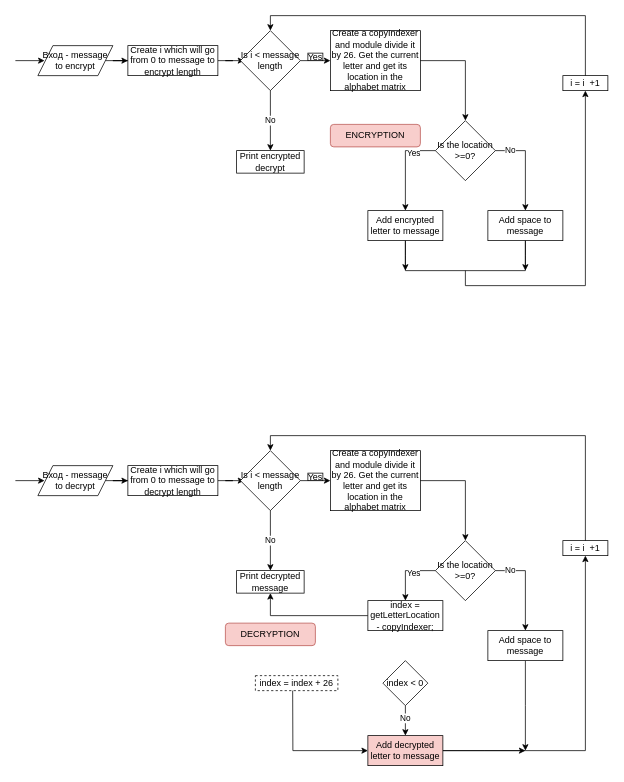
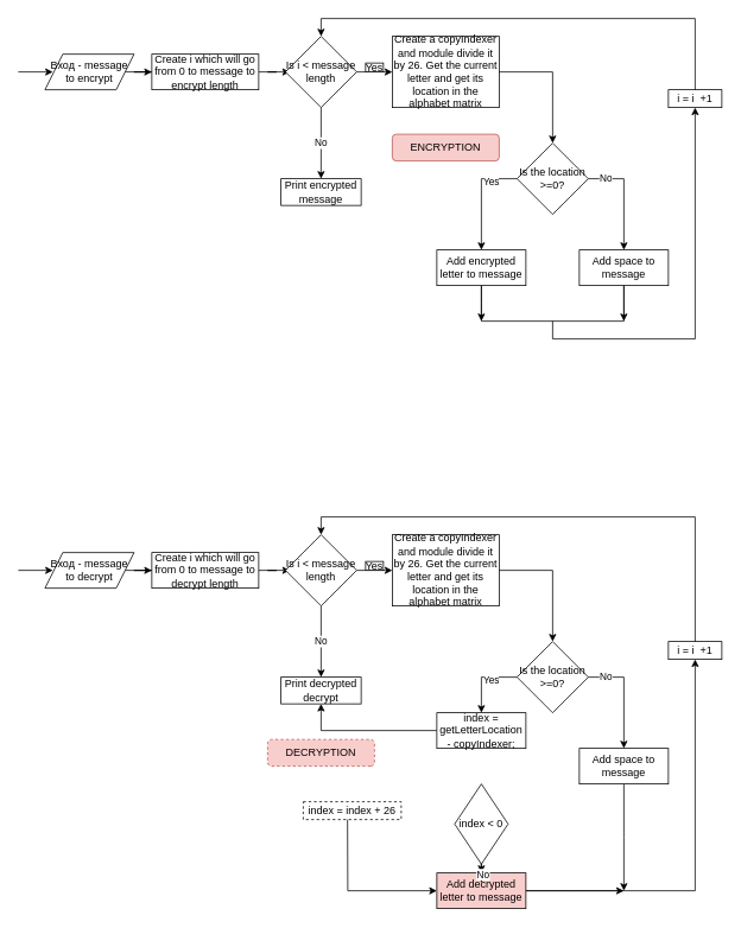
  <mxCell id="0" />
  <mxCell id="1" parent="0" />
  <mxCell id="2" value="" style="endArrow=classic;html=1;rounded=0;" edge="1" parent="1"><mxGeometry width="50" height="50" relative="1" as="geometry"><mxPoint x="20" y="80" as="sourcePoint" /><mxPoint x="58.857" y="80" as="targetPoint" /></mxGeometry></mxCell>
  <mxCell id="3" style="edgeStyle=orthogonalEdgeStyle;rounded=0;orthogonalLoop=1;jettySize=auto;html=1;entryX=0;entryY=0.5;entryDx=0;entryDy=0;" edge="1" parent="1" source="4" target="6"><mxGeometry relative="1" as="geometry" /></mxCell>
  <mxCell id="4" value="Вход - message to encrypt" style="shape=parallelogram;perimeter=parallelogramPerimeter;whiteSpace=wrap;html=1;fixedSize=1;" vertex="1" parent="1"><mxGeometry x="50" y="60" width="100" height="40" as="geometry" /></mxCell>
  <mxCell id="5" style="edgeStyle=orthogonalEdgeStyle;rounded=0;orthogonalLoop=1;jettySize=auto;html=1;entryX=0.063;entryY=0.5;entryDx=0;entryDy=0;entryPerimeter=0;" edge="1" parent="1" source="6" target="26"><mxGeometry relative="1" as="geometry" /></mxCell>
  <mxCell id="6" value="Create i which will go from 0 to message to encrypt length" style="rounded=0;whiteSpace=wrap;html=1;" vertex="1" parent="1"><mxGeometry x="170" y="60" width="120" height="40" as="geometry" /></mxCell>
  <mxCell id="7" value="Create a copyIndexer and module divide it by 26. Get the current letter and get its location in the alphabet matrix" style="rounded=0;whiteSpace=wrap;html=1;" vertex="1" parent="1"><mxGeometry x="440" y="40" width="120" height="80" as="geometry" /></mxCell>
  <mxCell id="8" value="" style="endArrow=none;html=1;rounded=0;exitX=1;exitY=0.5;exitDx=0;exitDy=0;" edge="1" parent="1" source="7"><mxGeometry width="50" height="50" relative="1" as="geometry"><mxPoint x="410" y="130" as="sourcePoint" /><mxPoint x="620" y="80" as="targetPoint" /></mxGeometry></mxCell>
  <mxCell id="9" value="" style="endArrow=classic;html=1;rounded=0;" edge="1" parent="1"><mxGeometry width="50" height="50" relative="1" as="geometry"><mxPoint x="620" y="80" as="sourcePoint" /><mxPoint x="620" y="160" as="targetPoint" /></mxGeometry></mxCell>
  <mxCell id="10" value="Is the location &amp;gt;=0?" style="rhombus;whiteSpace=wrap;html=1;" vertex="1" parent="1"><mxGeometry x="580" y="160" width="80" height="80" as="geometry" /></mxCell>
  <mxCell id="11" value="" style="endArrow=none;html=1;rounded=0;entryX=0;entryY=0.5;entryDx=0;entryDy=0;" edge="1" parent="1" target="10"><mxGeometry width="50" height="50" relative="1" as="geometry"><mxPoint x="540" y="200" as="sourcePoint" /><mxPoint x="460" y="250" as="targetPoint" /></mxGeometry></mxCell>
  <mxCell id="12" value="Yes" style="edgeLabel;html=1;align=center;verticalAlign=middle;resizable=0;points=[];" vertex="1" connectable="0" parent="11"><mxGeometry x="-0.5" y="-3" relative="1" as="geometry"><mxPoint as="offset" /></mxGeometry></mxCell>
  <mxCell id="13" value="No" style="endArrow=none;html=1;rounded=0;exitX=1;exitY=0.5;exitDx=0;exitDy=0;" edge="1" parent="1" source="10"><mxGeometry width="50" height="50" relative="1" as="geometry"><mxPoint x="410" y="300" as="sourcePoint" /><mxPoint x="700" y="200" as="targetPoint" /></mxGeometry></mxCell>
  <mxCell id="14" value="" style="endArrow=classic;html=1;rounded=0;" edge="1" parent="1"><mxGeometry width="50" height="50" relative="1" as="geometry"><mxPoint x="540" y="200" as="sourcePoint" /><mxPoint x="540" y="280" as="targetPoint" /></mxGeometry></mxCell>
  <mxCell id="15" value="" style="endArrow=classic;html=1;rounded=0;" edge="1" parent="1"><mxGeometry width="50" height="50" relative="1" as="geometry"><mxPoint x="700" y="200" as="sourcePoint" /><mxPoint x="700" y="280" as="targetPoint" /></mxGeometry></mxCell>
  <mxCell id="16" style="edgeStyle=orthogonalEdgeStyle;rounded=0;orthogonalLoop=1;jettySize=auto;html=1;" edge="1" parent="1" source="17"><mxGeometry relative="1" as="geometry"><mxPoint x="540" y="360" as="targetPoint" /></mxGeometry></mxCell>
  <mxCell id="17" value="Add encrypted letter to message" style="rounded=0;whiteSpace=wrap;html=1;" vertex="1" parent="1"><mxGeometry x="490" y="280" width="100" height="40" as="geometry" /></mxCell>
  <mxCell id="18" style="edgeStyle=orthogonalEdgeStyle;rounded=0;orthogonalLoop=1;jettySize=auto;html=1;" edge="1" parent="1" source="19"><mxGeometry relative="1" as="geometry"><mxPoint x="700" y="360" as="targetPoint" /></mxGeometry></mxCell>
  <mxCell id="19" value="Add space to message" style="rounded=0;whiteSpace=wrap;html=1;" vertex="1" parent="1"><mxGeometry x="650" y="280" width="100" height="40" as="geometry" /></mxCell>
  <mxCell id="20" value="" style="endArrow=none;html=1;rounded=0;" edge="1" parent="1"><mxGeometry width="50" height="50" relative="1" as="geometry"><mxPoint x="540" y="360" as="sourcePoint" /><mxPoint x="540" y="320" as="targetPoint" /></mxGeometry></mxCell>
  <mxCell id="21" value="" style="endArrow=none;html=1;rounded=0;entryX=0.5;entryY=1;entryDx=0;entryDy=0;" edge="1" parent="1" target="19"><mxGeometry width="50" height="50" relative="1" as="geometry"><mxPoint x="700" y="360" as="sourcePoint" /><mxPoint x="460" y="240" as="targetPoint" /></mxGeometry></mxCell>
  <mxCell id="22" value="" style="endArrow=none;html=1;rounded=0;" edge="1" parent="1"><mxGeometry width="50" height="50" relative="1" as="geometry"><mxPoint x="540" y="360" as="sourcePoint" /><mxPoint x="700" y="360" as="targetPoint" /></mxGeometry></mxCell>
  <mxCell id="23" value="" style="endArrow=none;html=1;rounded=0;" edge="1" parent="1"><mxGeometry width="50" height="50" relative="1" as="geometry"><mxPoint x="620" y="380" as="sourcePoint" /><mxPoint x="620" y="360" as="targetPoint" /></mxGeometry></mxCell>
  <mxCell id="24" value="" style="endArrow=none;html=1;rounded=0;" edge="1" parent="1"><mxGeometry width="50" height="50" relative="1" as="geometry"><mxPoint x="780" y="380" as="sourcePoint" /><mxPoint x="620" y="380" as="targetPoint" /></mxGeometry></mxCell>
  <mxCell id="25" style="edgeStyle=orthogonalEdgeStyle;rounded=0;orthogonalLoop=1;jettySize=auto;html=1;" edge="1" parent="1" source="26" target="7"><mxGeometry relative="1" as="geometry" /></mxCell>
  <mxCell id="26" value="Is i &amp;lt; message length" style="rhombus;whiteSpace=wrap;html=1;" vertex="1" parent="1"><mxGeometry x="320" y="40" width="80" height="80" as="geometry" /></mxCell>
  <mxCell id="27" value="Yes" style="rounded=0;whiteSpace=wrap;html=1;" vertex="1" parent="1"><mxGeometry x="410" y="70" width="20" height="10" as="geometry" /></mxCell>
  <mxCell id="28" value="" style="endArrow=classic;html=1;rounded=0;entryX=0.5;entryY=0;entryDx=0;entryDy=0;" edge="1" parent="1" target="26"><mxGeometry width="50" height="50" relative="1" as="geometry"><mxPoint x="360" y="20" as="sourcePoint" /><mxPoint x="490" y="170" as="targetPoint" /></mxGeometry></mxCell>
  <mxCell id="29" value="" style="endArrow=none;html=1;rounded=0;" edge="1" parent="1"><mxGeometry width="50" height="50" relative="1" as="geometry"><mxPoint x="360" y="20" as="sourcePoint" /><mxPoint x="780" y="20" as="targetPoint" /></mxGeometry></mxCell>
  <mxCell id="30" value="No" style="endArrow=classic;html=1;rounded=0;exitX=0.5;exitY=1;exitDx=0;exitDy=0;" edge="1" parent="1" source="26"><mxGeometry width="50" height="50" relative="1" as="geometry"><mxPoint x="380" y="240" as="sourcePoint" /><mxPoint x="360" y="200" as="targetPoint" /></mxGeometry></mxCell>
- <mxCell id="31" value="Print encrypted decrypt" style="rounded=0;whiteSpace=wrap;html=1;" vertex="1" parent="1"><mxGeometry x="315" y="200" width="90" height="30" as="geometry" /></mxCell>
+ <mxCell id="31" value="Print encrypted message" style="rounded=0;whiteSpace=wrap;html=1;" vertex="1" parent="1"><mxGeometry x="315" y="200" width="90" height="30" as="geometry" /></mxCell>
  <mxCell id="32" value="i = i&amp;nbsp; +1" style="rounded=0;whiteSpace=wrap;html=1;" vertex="1" parent="1"><mxGeometry x="750" y="100" width="60" height="20" as="geometry" /></mxCell>
  <mxCell id="33" value="" style="endArrow=none;html=1;rounded=0;exitX=0.5;exitY=0;exitDx=0;exitDy=0;" edge="1" parent="1" source="32"><mxGeometry width="50" height="50" relative="1" as="geometry"><mxPoint x="490" y="120" as="sourcePoint" /><mxPoint x="780" y="20" as="targetPoint" /></mxGeometry></mxCell>
  <mxCell id="34" value="" style="endArrow=classic;html=1;rounded=0;entryX=0.5;entryY=1;entryDx=0;entryDy=0;" edge="1" parent="1" target="32"><mxGeometry width="50" height="50" relative="1" as="geometry"><mxPoint x="780" y="380" as="sourcePoint" /><mxPoint x="540" y="70" as="targetPoint" /></mxGeometry></mxCell>
- <mxCell id="35" value="ENCRYPTION" style="rounded=1;whiteSpace=wrap;html=1;fillColor=#f8cecc;strokeColor=#b85450;direction=west;" vertex="1" parent="1"><mxGeometry x="440" y="165" width="120" height="30" as="geometry" /></mxCell>
+ <mxCell id="35" value="ENCRYPTION" style="rounded=1;whiteSpace=wrap;html=1;fillColor=#f8cecc;strokeColor=#b85450;direction=west;" vertex="1" parent="1"><mxGeometry x="440" y="150" width="120" height="30" as="geometry" /></mxCell>
  <mxCell id="36" value="" style="endArrow=classic;html=1;rounded=0;" edge="1" parent="1"><mxGeometry width="50" height="50" relative="1" as="geometry"><mxPoint x="20" y="640" as="sourcePoint" /><mxPoint x="58.857" y="640" as="targetPoint" /></mxGeometry></mxCell>
  <mxCell id="37" style="edgeStyle=orthogonalEdgeStyle;rounded=0;orthogonalLoop=1;jettySize=auto;html=1;entryX=0;entryY=0.5;entryDx=0;entryDy=0;" edge="1" parent="1" source="38" target="40"><mxGeometry relative="1" as="geometry" /></mxCell>
  <mxCell id="38" value="Вход - message to decrypt" style="shape=parallelogram;perimeter=parallelogramPerimeter;whiteSpace=wrap;html=1;fixedSize=1;" vertex="1" parent="1"><mxGeometry x="50" y="620" width="100" height="40" as="geometry" /></mxCell>
  <mxCell id="39" style="edgeStyle=orthogonalEdgeStyle;rounded=0;orthogonalLoop=1;jettySize=auto;html=1;entryX=0.063;entryY=0.5;entryDx=0;entryDy=0;entryPerimeter=0;" edge="1" parent="1" source="40" target="42"><mxGeometry relative="1" as="geometry" /></mxCell>
  <mxCell id="40" value="Create i which will go from 0 to message to decrypt length" style="rounded=0;whiteSpace=wrap;html=1;" vertex="1" parent="1"><mxGeometry x="170" y="620" width="120" height="40" as="geometry" /></mxCell>
  <mxCell id="41" style="edgeStyle=orthogonalEdgeStyle;rounded=0;orthogonalLoop=1;jettySize=auto;html=1;entryX=0;entryY=0.5;entryDx=0;entryDy=0;fontColor=#FF4551;" edge="1" parent="1" source="42" target="47"><mxGeometry relative="1" as="geometry" /></mxCell>
  <mxCell id="42" value="Is i &amp;lt; message length" style="rhombus;whiteSpace=wrap;html=1;" vertex="1" parent="1"><mxGeometry x="320" y="600" width="80" height="80" as="geometry" /></mxCell>
  <mxCell id="43" value="Yes" style="rounded=0;whiteSpace=wrap;html=1;" vertex="1" parent="1"><mxGeometry x="410" y="630" width="20" height="10" as="geometry" /></mxCell>
  <mxCell id="44" value="" style="endArrow=classic;html=1;rounded=0;entryX=0.5;entryY=0;entryDx=0;entryDy=0;" edge="1" parent="1" target="42"><mxGeometry width="50" height="50" relative="1" as="geometry"><mxPoint x="360" y="580" as="sourcePoint" /><mxPoint x="490" y="730" as="targetPoint" /></mxGeometry></mxCell>
  <mxCell id="45" value="No" style="endArrow=classic;html=1;rounded=0;exitX=0.5;exitY=1;exitDx=0;exitDy=0;" edge="1" parent="1" source="42"><mxGeometry width="50" height="50" relative="1" as="geometry"><mxPoint x="380" y="800" as="sourcePoint" /><mxPoint x="360" y="760" as="targetPoint" /></mxGeometry></mxCell>
- <mxCell id="46" value="Print decrypted message" style="rounded=0;whiteSpace=wrap;html=1;" vertex="1" parent="1"><mxGeometry x="315" y="760" width="90" height="30" as="geometry" /></mxCell>
+ <mxCell id="46" value="Print decrypted decrypt" style="rounded=0;whiteSpace=wrap;html=1;" vertex="1" parent="1"><mxGeometry x="315" y="760" width="90" height="30" as="geometry" /></mxCell>
  <mxCell id="47" value="Create a copyIndexer and module divide it by 26. Get the current letter and get its location in the alphabet matrix" style="rounded=0;whiteSpace=wrap;html=1;" vertex="1" parent="1"><mxGeometry x="440" y="600" width="120" height="80" as="geometry" /></mxCell>
  <mxCell id="48" value="" style="endArrow=none;html=1;rounded=0;exitX=1;exitY=0.5;exitDx=0;exitDy=0;" edge="1" parent="1"><mxGeometry width="50" height="50" relative="1" as="geometry"><mxPoint x="560" y="640" as="sourcePoint" /><mxPoint x="620" y="640" as="targetPoint" /></mxGeometry></mxCell>
  <mxCell id="49" value="" style="endArrow=classic;html=1;rounded=0;" edge="1" parent="1"><mxGeometry width="50" height="50" relative="1" as="geometry"><mxPoint x="620" y="640" as="sourcePoint" /><mxPoint x="620" y="720" as="targetPoint" /></mxGeometry></mxCell>
  <mxCell id="50" value="Is the location &amp;gt;=0?" style="rhombus;whiteSpace=wrap;html=1;" vertex="1" parent="1"><mxGeometry x="580" y="720" width="80" height="80" as="geometry" /></mxCell>
  <mxCell id="51" value="" style="endArrow=none;html=1;rounded=0;entryX=0;entryY=0.5;entryDx=0;entryDy=0;" edge="1" parent="1" target="50"><mxGeometry width="50" height="50" relative="1" as="geometry"><mxPoint x="540" y="760" as="sourcePoint" /><mxPoint x="460" y="810" as="targetPoint" /></mxGeometry></mxCell>
  <mxCell id="52" value="Yes" style="edgeLabel;html=1;align=center;verticalAlign=middle;resizable=0;points=[];" vertex="1" connectable="0" parent="51"><mxGeometry x="-0.5" y="-3" relative="1" as="geometry"><mxPoint as="offset" /></mxGeometry></mxCell>
  <mxCell id="53" value="No" style="endArrow=none;html=1;rounded=0;exitX=1;exitY=0.5;exitDx=0;exitDy=0;" edge="1" parent="1" source="50"><mxGeometry width="50" height="50" relative="1" as="geometry"><mxPoint x="410" y="860" as="sourcePoint" /><mxPoint x="700" y="760" as="targetPoint" /></mxGeometry></mxCell>
  <mxCell id="54" value="" style="endArrow=classic;html=1;rounded=0;" edge="1" parent="1"><mxGeometry width="50" height="50" relative="1" as="geometry"><mxPoint x="540" y="760" as="sourcePoint" /><mxPoint x="540" y="800" as="targetPoint" /></mxGeometry></mxCell>
  <mxCell id="55" value="" style="endArrow=classic;html=1;rounded=0;" edge="1" parent="1"><mxGeometry width="50" height="50" relative="1" as="geometry"><mxPoint x="700" y="760" as="sourcePoint" /><mxPoint x="700" y="840" as="targetPoint" /></mxGeometry></mxCell>
  <mxCell id="56" style="edgeStyle=orthogonalEdgeStyle;rounded=0;orthogonalLoop=1;jettySize=auto;html=1;fontColor=#000000;" edge="1" parent="1" source="57"><mxGeometry relative="1" as="geometry"><mxPoint x="700" y="1000" as="targetPoint" /></mxGeometry></mxCell>
  <mxCell id="57" value="Add decrypted letter to message" style="rounded=0;whiteSpace=wrap;html=1;fillColor=#f8cecc;" vertex="1" parent="1"><mxGeometry x="490" y="980" width="100" height="40" as="geometry" /></mxCell>
  <mxCell id="58" style="edgeStyle=orthogonalEdgeStyle;rounded=0;orthogonalLoop=1;jettySize=auto;html=1;fontColor=#000000;" edge="1" parent="1" source="59"><mxGeometry relative="1" as="geometry"><mxPoint x="700" y="1000" as="targetPoint" /></mxGeometry></mxCell>
  <mxCell id="59" value="Add space to message" style="rounded=0;whiteSpace=wrap;html=1;" vertex="1" parent="1"><mxGeometry x="650" y="840" width="100" height="40" as="geometry" /></mxCell>
  <mxCell id="60" style="edgeStyle=orthogonalEdgeStyle;rounded=0;orthogonalLoop=1;jettySize=auto;html=1;fontColor=#000000;" edge="1" parent="1" source="61" target="46"><mxGeometry relative="1" as="geometry" /></mxCell>
  <mxCell id="61" value="&lt;font color=&quot;#000000&quot;&gt;index = getLetterLocation - copyIndexer;&lt;/font&gt;" style="rounded=0;whiteSpace=wrap;html=1;fontColor=#FF4551;" vertex="1" parent="1"><mxGeometry x="490" y="800" width="100" height="40" as="geometry" /></mxCell>
  <mxCell id="62" style="edgeStyle=orthogonalEdgeStyle;rounded=0;orthogonalLoop=1;jettySize=auto;html=1;fontColor=#000000;" edge="1" parent="1" source="64" target="57"><mxGeometry relative="1" as="geometry" /></mxCell>
  <mxCell id="63" value="No" style="edgeLabel;html=1;align=center;verticalAlign=middle;resizable=0;points=[];fontColor=#000000;" vertex="1" connectable="0" parent="62"><mxGeometry x="-0.183" y="-1" relative="1" as="geometry"><mxPoint as="offset" /></mxGeometry></mxCell>
- <mxCell id="64" value="index &amp;lt; 0" style="rhombus;whiteSpace=wrap;html=1;fontColor=#000000;" vertex="1" parent="1"><mxGeometry x="510" y="880" width="60" height="60" as="geometry" /></mxCell>
+ <mxCell id="64" value="index &amp;lt; 0" style="rhombus;whiteSpace=wrap;html=1;fontColor=#000000;" vertex="1" parent="1"><mxGeometry x="510" y="880" width="60" height="90" as="geometry" /></mxCell>
  <mxCell id="65" value="index = index + 26" style="rounded=0;whiteSpace=wrap;html=1;fontColor=#000000;dashed=1;" vertex="1" parent="1"><mxGeometry x="340" y="900" width="110" height="20" as="geometry" /></mxCell>
  <mxCell id="66" value="" style="endArrow=none;html=1;rounded=0;fontColor=#000000;entryX=0.452;entryY=0.999;entryDx=0;entryDy=0;entryPerimeter=0;" edge="1" parent="1" target="65"><mxGeometry width="50" height="50" relative="1" as="geometry"><mxPoint x="390" y="1000" as="sourcePoint" /><mxPoint x="480" y="940" as="targetPoint" /></mxGeometry></mxCell>
  <mxCell id="67" value="" style="endArrow=classic;html=1;rounded=0;fontColor=#000000;entryX=0;entryY=0.5;entryDx=0;entryDy=0;" edge="1" parent="1" target="57"><mxGeometry width="50" height="50" relative="1" as="geometry"><mxPoint x="390" y="1000" as="sourcePoint" /><mxPoint x="480" y="940" as="targetPoint" /></mxGeometry></mxCell>
  <mxCell id="68" value="" style="endArrow=none;html=1;rounded=0;fontColor=#000000;exitX=1;exitY=0.5;exitDx=0;exitDy=0;" edge="1" parent="1" source="57"><mxGeometry width="50" height="50" relative="1" as="geometry"><mxPoint x="500" y="880" as="sourcePoint" /><mxPoint x="780" y="1000" as="targetPoint" /></mxGeometry></mxCell>
  <mxCell id="69" value="i = i&amp;nbsp; +1" style="rounded=0;whiteSpace=wrap;html=1;" vertex="1" parent="1"><mxGeometry x="750" y="720" width="60" height="20" as="geometry" /></mxCell>
  <mxCell id="70" value="" style="endArrow=classic;html=1;rounded=0;entryX=0.5;entryY=1;entryDx=0;entryDy=0;" edge="1" parent="1" target="69"><mxGeometry width="50" height="50" relative="1" as="geometry"><mxPoint x="780" y="1000" as="sourcePoint" /><mxPoint x="540" y="690" as="targetPoint" /></mxGeometry></mxCell>
  <mxCell id="71" value="" style="endArrow=none;html=1;rounded=0;fontColor=#000000;" edge="1" parent="1"><mxGeometry width="50" height="50" relative="1" as="geometry"><mxPoint x="360" y="580" as="sourcePoint" /><mxPoint x="780" y="580" as="targetPoint" /></mxGeometry></mxCell>
  <mxCell id="72" value="" style="endArrow=none;html=1;rounded=0;fontColor=#000000;" edge="1" parent="1" source="69"><mxGeometry width="50" height="50" relative="1" as="geometry"><mxPoint x="500" y="720" as="sourcePoint" /><mxPoint x="780" y="580" as="targetPoint" /></mxGeometry></mxCell>
- <mxCell id="73" value="DECRYPTION" style="rounded=1;whiteSpace=wrap;html=1;fillColor=#f8cecc;strokeColor=#b85450;direction=west;" vertex="1" parent="1"><mxGeometry x="300" y="830" width="120" height="30" as="geometry" /></mxCell>
+ <mxCell id="73" value="DECRYPTION" style="rounded=1;whiteSpace=wrap;html=1;fillColor=#f8cecc;strokeColor=#b85450;direction=west;dashed=1;" vertex="1" parent="1"><mxGeometry x="300" y="830" width="120" height="30" as="geometry" /></mxCell>
